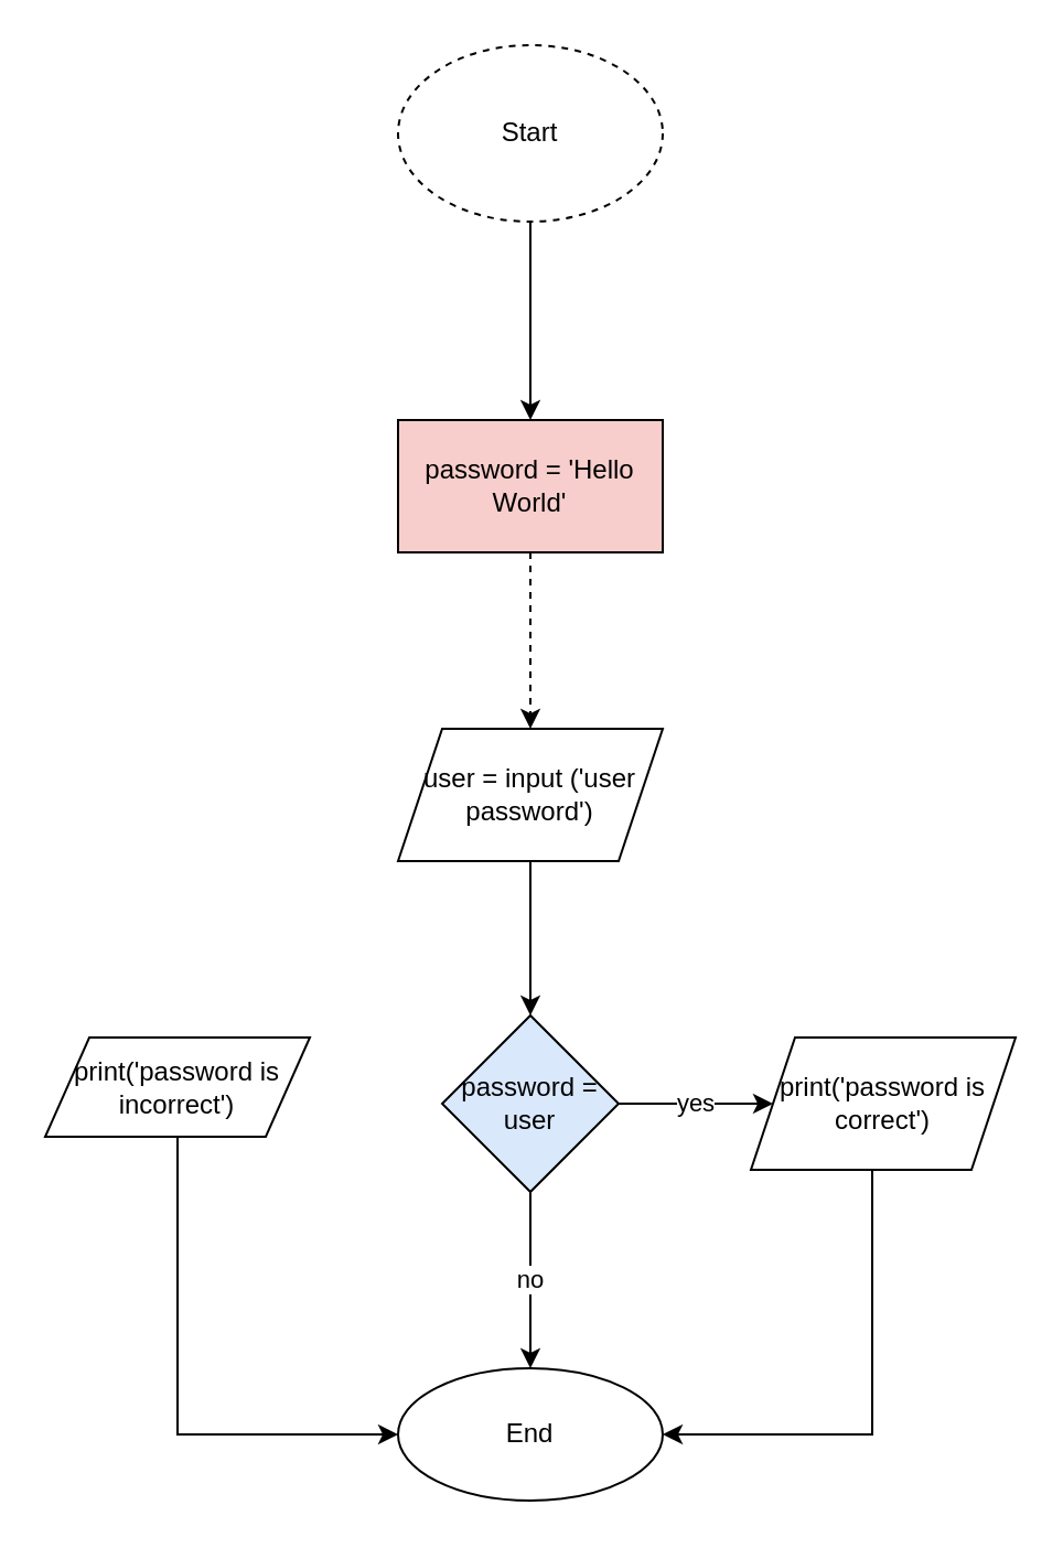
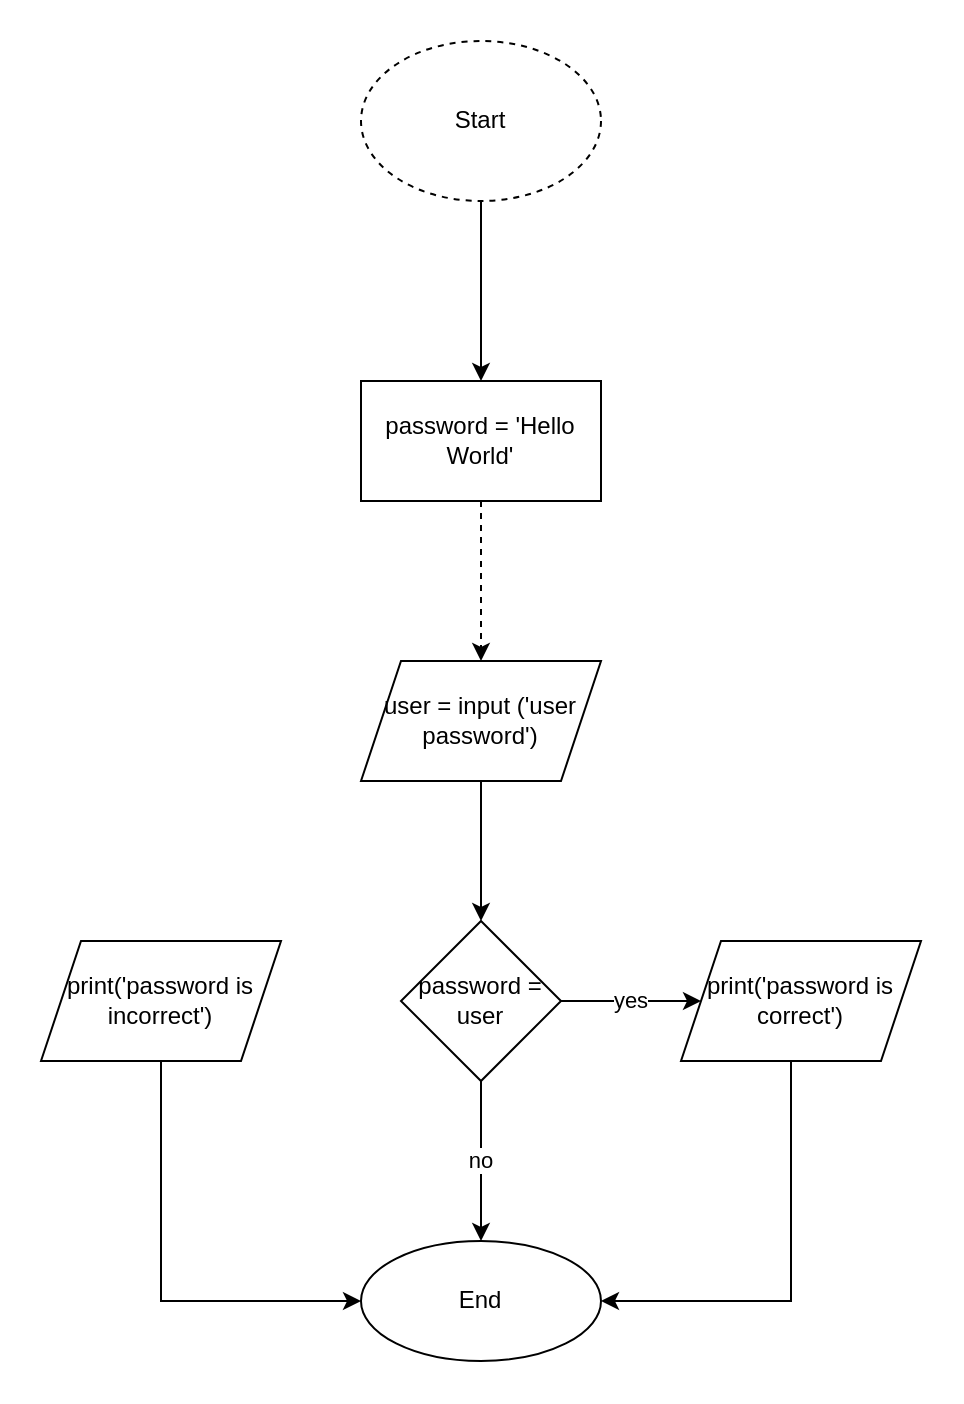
  <mxCell id="0" />
  <mxCell id="1" parent="0" />
  <mxCell id="2" value="" style="edgeStyle=orthogonalEdgeStyle;rounded=0;orthogonalLoop=1;jettySize=auto;html=1;" edge="1" parent="1" source="3" target="5"><mxGeometry relative="1" as="geometry" /></mxCell>
  <mxCell id="3" value="Start" style="ellipse;whiteSpace=wrap;html=1;dashed=1;" vertex="1" parent="1"><mxGeometry x="180" y="20" width="120" height="80" as="geometry" /></mxCell>
  <mxCell id="4" value="" style="edgeStyle=orthogonalEdgeStyle;rounded=0;orthogonalLoop=1;jettySize=auto;html=1;dashed=1;" edge="1" parent="1" source="5" target="7"><mxGeometry relative="1" as="geometry" /></mxCell>
- <mxCell id="5" value="password = 'Hello World'" style="whiteSpace=wrap;html=1;fillColor=#f8cecc;" vertex="1" parent="1"><mxGeometry x="180" y="190" width="120" height="60" as="geometry" /></mxCell>
+ <mxCell id="5" value="password = 'Hello World'" style="whiteSpace=wrap;html=1;" vertex="1" parent="1"><mxGeometry x="180" y="190" width="120" height="60" as="geometry" /></mxCell>
  <mxCell id="6" value="" style="edgeStyle=orthogonalEdgeStyle;rounded=0;orthogonalLoop=1;jettySize=auto;html=1;" edge="1" parent="1" source="7" target="10"><mxGeometry relative="1" as="geometry" /></mxCell>
  <mxCell id="7" value="user = input ('user password')" style="shape=parallelogram;perimeter=parallelogramPerimeter;whiteSpace=wrap;html=1;fixedSize=1;" vertex="1" parent="1"><mxGeometry x="180" y="330" width="120" height="60" as="geometry" /></mxCell>
  <mxCell id="8" value="yes" style="edgeStyle=orthogonalEdgeStyle;rounded=0;orthogonalLoop=1;jettySize=auto;html=1;" edge="1" parent="1" source="10" target="12"><mxGeometry relative="1" as="geometry" /></mxCell>
  <mxCell id="9" value="no" style="edgeStyle=orthogonalEdgeStyle;rounded=0;orthogonalLoop=1;jettySize=auto;html=1;" edge="1" parent="1" source="10" target="15"><mxGeometry relative="1" as="geometry" /></mxCell>
- <mxCell id="10" value="password = user" style="rhombus;whiteSpace=wrap;html=1;fillColor=#dae8fc;" vertex="1" parent="1"><mxGeometry x="200" y="460" width="80" height="80" as="geometry" /></mxCell>
+ <mxCell id="10" value="password = user" style="rhombus;whiteSpace=wrap;html=1;" vertex="1" parent="1"><mxGeometry x="200" y="460" width="80" height="80" as="geometry" /></mxCell>
  <mxCell id="11" value="" style="edgeStyle=orthogonalEdgeStyle;rounded=0;orthogonalLoop=1;jettySize=auto;html=1;" edge="1" parent="1" source="12" target="15"><mxGeometry relative="1" as="geometry"><Array as="points"><mxPoint x="395" y="650" /></Array></mxGeometry></mxCell>
  <mxCell id="12" value="print('password is correct')" style="shape=parallelogram;perimeter=parallelogramPerimeter;whiteSpace=wrap;html=1;fixedSize=1;" vertex="1" parent="1"><mxGeometry x="340" y="470" width="120" height="60" as="geometry" /></mxCell>
  <mxCell id="13" style="edgeStyle=orthogonalEdgeStyle;rounded=0;orthogonalLoop=1;jettySize=auto;html=1;entryX=0;entryY=0.5;entryDx=0;entryDy=0;" edge="1" parent="1" source="14" target="15"><mxGeometry relative="1" as="geometry"><Array as="points"><mxPoint x="80" y="650" /></Array></mxGeometry></mxCell>
- <mxCell id="14" value="print('password is incorrect')" style="shape=parallelogram;perimeter=parallelogramPerimeter;whiteSpace=wrap;html=1;fixedSize=1;" vertex="1" parent="1"><mxGeometry x="20" y="470" width="120" height="45" as="geometry" /></mxCell>
+ <mxCell id="14" value="print('password is incorrect')" style="shape=parallelogram;perimeter=parallelogramPerimeter;whiteSpace=wrap;html=1;fixedSize=1;" vertex="1" parent="1"><mxGeometry x="20" y="470" width="120" height="60" as="geometry" /></mxCell>
  <mxCell id="15" value="End" style="ellipse;whiteSpace=wrap;html=1;" vertex="1" parent="1"><mxGeometry x="180" y="620" width="120" height="60" as="geometry" /></mxCell>
